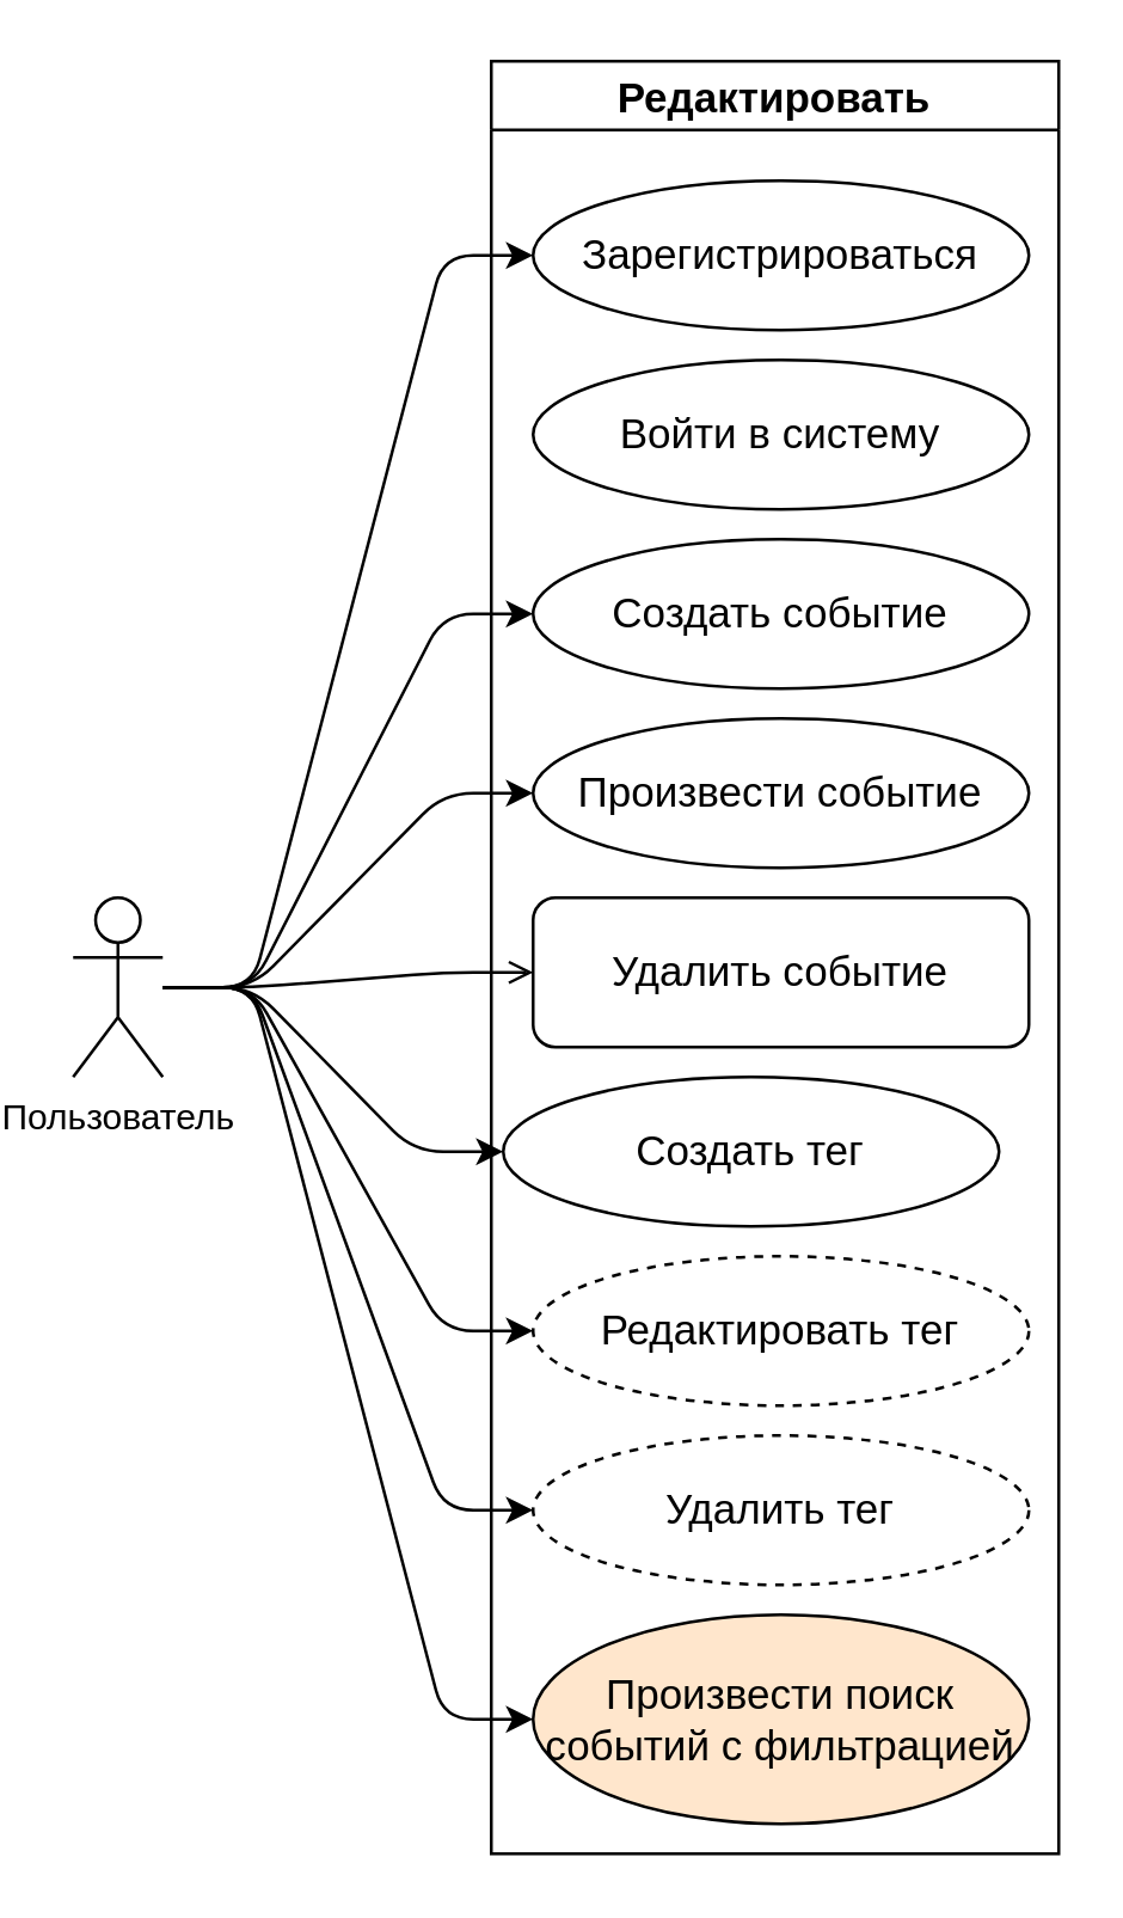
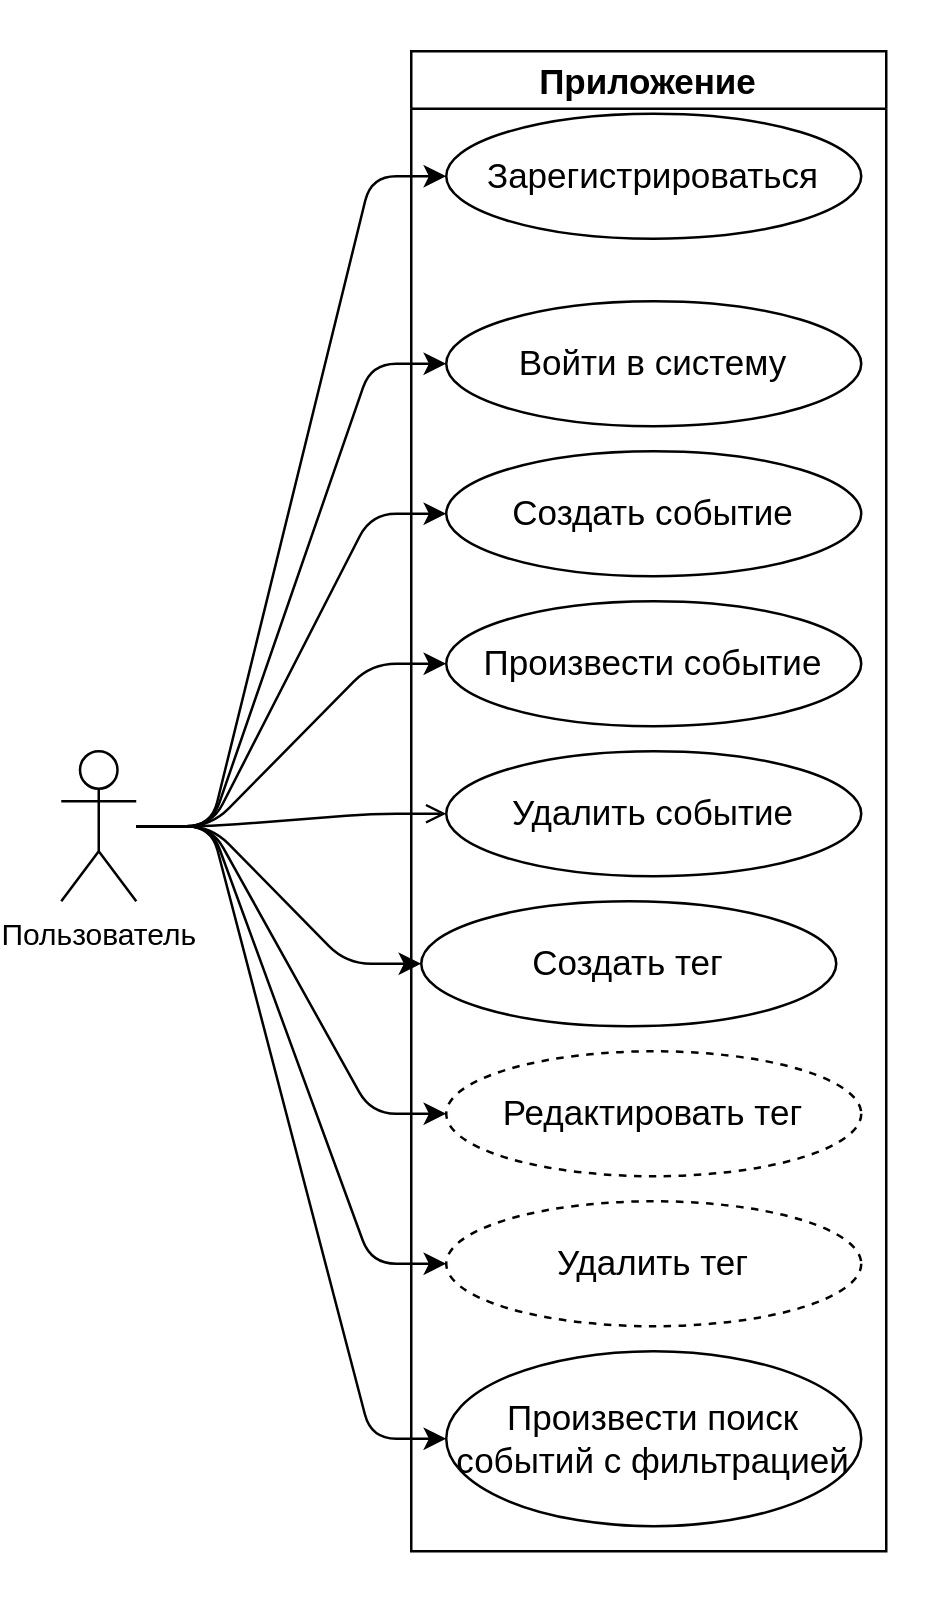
  <mxCell id="0" />
  <mxCell id="1" parent="0" />
  <mxCell id="2" style="rounded=1;orthogonalLoop=1;jettySize=auto;html=1;fontSize=14;edgeStyle=entityRelationEdgeStyle;" edge="1" parent="1" source="11" target="13"><mxGeometry relative="1" as="geometry"><mxPoint x="60" y="160" as="targetPoint" /></mxGeometry></mxCell>
+ <mxCell id="3" style="edgeStyle=entityRelationEdgeStyle;rounded=1;orthogonalLoop=1;jettySize=auto;html=1;fontSize=14;" edge="1" parent="1" source="11" target="14"><mxGeometry relative="1" as="geometry" /></mxCell>
  <mxCell id="4" style="edgeStyle=entityRelationEdgeStyle;rounded=1;orthogonalLoop=1;jettySize=auto;html=1;fontSize=14;" edge="1" parent="1" source="11" target="15"><mxGeometry relative="1" as="geometry" /></mxCell>
  <mxCell id="5" style="edgeStyle=entityRelationEdgeStyle;rounded=1;orthogonalLoop=1;jettySize=auto;html=1;fontSize=14;" edge="1" parent="1" source="11" target="16"><mxGeometry relative="1" as="geometry" /></mxCell>
  <mxCell id="6" style="edgeStyle=entityRelationEdgeStyle;rounded=1;orthogonalLoop=1;jettySize=auto;html=1;fontSize=14;endArrow=open;" edge="1" parent="1" source="11" target="17"><mxGeometry relative="1" as="geometry" /></mxCell>
  <mxCell id="7" style="edgeStyle=entityRelationEdgeStyle;rounded=1;orthogonalLoop=1;jettySize=auto;html=1;entryX=0;entryY=0.5;entryDx=0;entryDy=0;fontSize=14;" edge="1" parent="1" source="11" target="18"><mxGeometry relative="1" as="geometry" /></mxCell>
  <mxCell id="8" style="edgeStyle=entityRelationEdgeStyle;rounded=1;orthogonalLoop=1;jettySize=auto;html=1;fontSize=14;" edge="1" parent="1" source="11" target="19"><mxGeometry relative="1" as="geometry" /></mxCell>
  <mxCell id="9" style="edgeStyle=entityRelationEdgeStyle;rounded=1;orthogonalLoop=1;jettySize=auto;html=1;fontSize=14;" edge="1" parent="1" source="11" target="20"><mxGeometry relative="1" as="geometry" /></mxCell>
  <mxCell id="10" style="edgeStyle=entityRelationEdgeStyle;rounded=1;orthogonalLoop=1;jettySize=auto;html=1;fontSize=14;" edge="1" parent="1" source="11" target="21"><mxGeometry relative="1" as="geometry" /></mxCell>
  <mxCell id="11" value="Пользователь" style="shape=umlActor;verticalLabelPosition=bottom;verticalAlign=top;html=1;outlineConnect=0;" vertex="1" parent="1"><mxGeometry x="20" y="300" width="30" height="60" as="geometry" /></mxCell>
- <mxCell id="12" value="Редактировать" style="swimlane;fontSize=14;" vertex="1" parent="1"><mxGeometry x="160" width="190" height="600" as="geometry" y="20" /></mxCell>
- <mxCell id="13" value="Зарегистрироваться" style="ellipse;whiteSpace=wrap;html=1;fontSize=14;" vertex="1" parent="12"><mxGeometry x="14" y="40" width="166" height="50" as="geometry" /></mxCell>
+ <mxCell id="12" value="Приложение" style="swimlane;fontSize=14;" vertex="1" parent="1"><mxGeometry x="160" width="190" height="600" as="geometry" y="20" /></mxCell>
+ <mxCell id="13" value="Зарегистрироваться" style="ellipse;whiteSpace=wrap;html=1;fontSize=14;" vertex="1" parent="12"><mxGeometry x="14" y="25" width="166" height="50" as="geometry" /></mxCell>
  <mxCell id="14" value="Войти в систему" style="ellipse;whiteSpace=wrap;html=1;fontSize=14;" vertex="1" parent="12"><mxGeometry x="14" y="100" width="166" height="50" as="geometry" /></mxCell>
  <mxCell id="15" value="Создать событие" style="ellipse;whiteSpace=wrap;html=1;fontSize=14;" vertex="1" parent="12"><mxGeometry x="14" y="160" width="166" height="50" as="geometry" /></mxCell>
  <mxCell id="16" value="Произвести событие" style="ellipse;whiteSpace=wrap;html=1;fontSize=14;" vertex="1" parent="12"><mxGeometry x="14" y="220" width="166" height="50" as="geometry" /></mxCell>
- <mxCell id="17" value="Удалить событие" style="whiteSpace=wrap;html=1;fontSize=14;rounded=1;" vertex="1" parent="12"><mxGeometry x="14" y="280" width="166" height="50" as="geometry" /></mxCell>
+ <mxCell id="17" value="Удалить событие" style="ellipse;whiteSpace=wrap;html=1;fontSize=14;" vertex="1" parent="12"><mxGeometry x="14" y="280" width="166" height="50" as="geometry" /></mxCell>
  <mxCell id="18" value="Создать тег" style="ellipse;whiteSpace=wrap;html=1;fontSize=14;" vertex="1" parent="12"><mxGeometry x="4" y="340" width="166" height="50" as="geometry" /></mxCell>
  <mxCell id="19" value="Редактировать тег" style="ellipse;whiteSpace=wrap;html=1;fontSize=14;dashed=1;" vertex="1" parent="12"><mxGeometry x="14" y="400" width="166" height="50" as="geometry" /></mxCell>
  <mxCell id="20" value="Удалить тег" style="ellipse;whiteSpace=wrap;html=1;fontSize=14;dashed=1;" vertex="1" parent="12"><mxGeometry x="14" y="460" width="166" height="50" as="geometry" /></mxCell>
- <mxCell id="21" value="Произвести поиск событий с фильтрацией" style="ellipse;whiteSpace=wrap;html=1;fontSize=14;fillColor=#ffe6cc;" vertex="1" parent="12"><mxGeometry x="14" y="520" width="166" height="70" as="geometry" /></mxCell>
+ <mxCell id="21" value="Произвести поиск событий с фильтрацией" style="ellipse;whiteSpace=wrap;html=1;fontSize=14;" vertex="1" parent="12"><mxGeometry x="14" y="520" width="166" height="70" as="geometry" /></mxCell>
